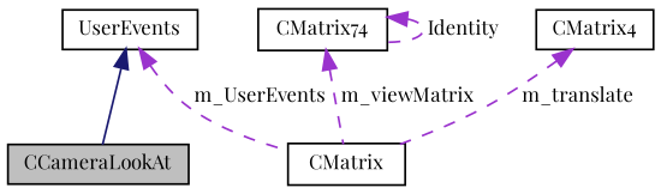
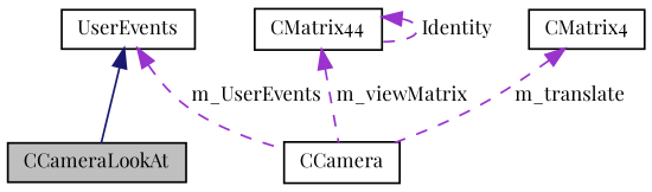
  digraph {
    fontname="Playfair Display"
    node [color=black fillcolor=white fontname="Playfair Display" fontsize=10 shape=record style=filled]
    edge [color=darkorchid3 dir=back fontname="Playfair Display" fontsize=10 labelfontname=Helvetica labelfontsize=10 style=dashed]
    n1 [fillcolor=grey75 fontcolor=black height=0.2 label=CCameraLookAt width=0.4]
-   n2 [height=0.2 label=CMatrix width=0.4]
+   n2 [height=0.2 label=CCamera width=0.4]
    n3 [height=0.2 label=UserEvents width=0.4]
-   n4 [height=0.2 label=CMatrix74 width=0.4]
+   n4 [height=0.2 label=CMatrix44 width=0.4]
    n5 [height=0.2 label=CMatrix4 width=0.4]
    n3 -> n1 [color=midnightblue style=solid]
    n3 -> n2 [label=" m_UserEvents"]
    n4 -> n2 [label=" m_viewMatrix"]
    n4 -> n4 [label=" Identity"]
    n5 -> n2 [label=" m_translate"]
  }
